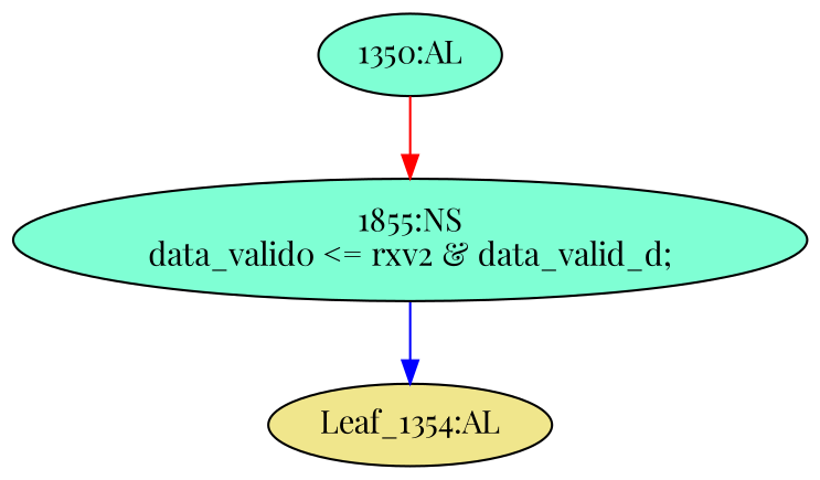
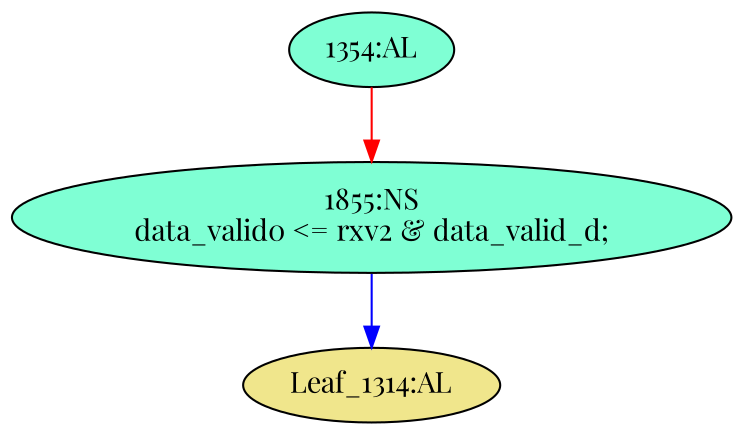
  strict digraph {
    fontname="Playfair Display"
    node [fillcolor=aquamarine fontname="Playfair Display" style=filled]
    edge [cond="[]" fontname="Playfair Display" lineno=None]
-   n1 [def_var="['data_valid0']" fillcolor=khaki label="Leaf_1354:AL"]
+   n1 [def_var="['data_valid0']" fillcolor=khaki label="Leaf_1314:AL"]
    n2 [ast="<pyverilog.vparser.ast.NonblockingSubstitution object at 0x7f0647e57850>" label="1855:NS\ndata_valid0 <= rxv2 & data_valid_d;" statements="[<pyverilog.vparser.ast.NonblockingSubstitution object at 0x7f0647e57850>]" typ=NonblockingSubstitution]
-   n3 [ast="<pyverilog.vparser.ast.Always object at 0x7f0647e57ad0>" clk_sens=True label="1350:AL" sens="['clk']" statements="[]" typ=Always use_var="['rxv2', 'data_valid_d']"]
+   n3 [ast="<pyverilog.vparser.ast.Always object at 0x7f0647e57ad0>" clk_sens=True label="1354:AL" sens="['clk']" statements="[]" typ=Always use_var="['rxv2', 'data_valid_d']"]
    n2 -> n1 [color=blue]
    n3 -> n2 [color=red]
  }
